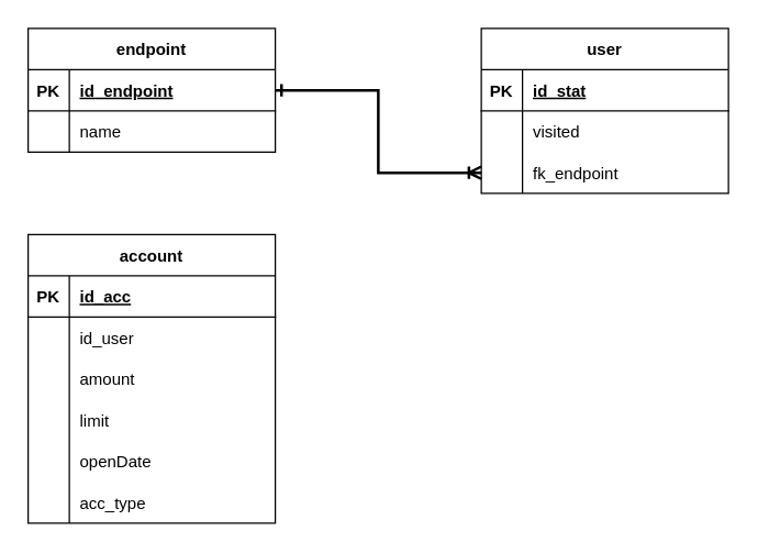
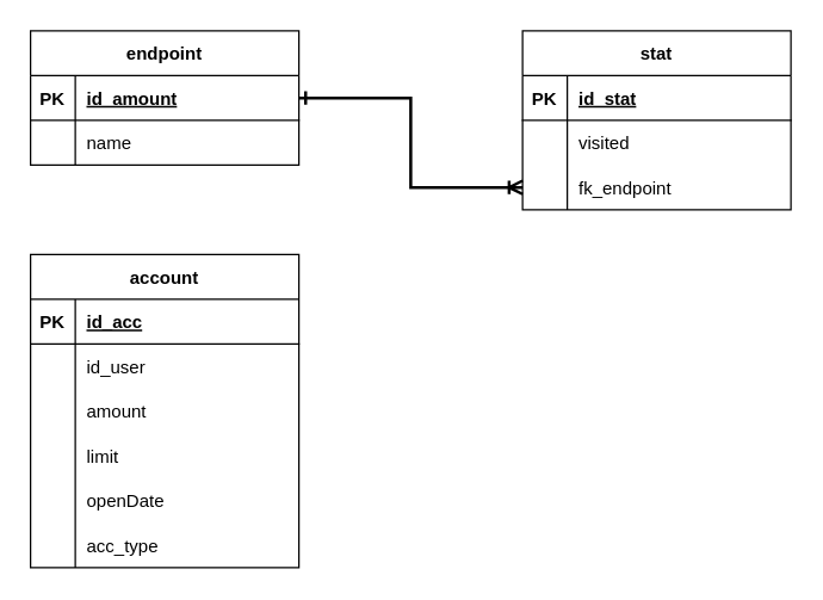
  <mxCell id="0" />
  <mxCell id="1" parent="0" />
  <mxCell id="2" value="endpoint" style="shape=table;startSize=30;container=1;collapsible=1;childLayout=tableLayout;fixedRows=1;rowLines=0;fontStyle=1;align=center;resizeLast=1;" vertex="1" parent="1"><mxGeometry x="20" y="20" width="180" height="90" as="geometry" /></mxCell>
  <mxCell id="3" value="" style="shape=tableRow;horizontal=0;startSize=0;swimlaneHead=0;swimlaneBody=0;fillColor=none;collapsible=0;dropTarget=0;points=[[0,0.5],[1,0.5]];portConstraint=eastwest;top=0;left=0;right=0;bottom=1;" vertex="1" parent="2"><mxGeometry y="30" width="180" height="30" as="geometry" /></mxCell>
  <mxCell id="4" value="PK" style="shape=partialRectangle;connectable=0;fillColor=none;top=0;left=0;bottom=0;right=0;fontStyle=1;overflow=hidden;" vertex="1" parent="3"><mxGeometry width="30" height="30" as="geometry"><mxRectangle width="30" height="30" as="alternateBounds" /></mxGeometry></mxCell>
- <mxCell id="5" value="id_endpoint" style="shape=partialRectangle;connectable=0;fillColor=none;top=0;left=0;bottom=0;right=0;align=left;spacingLeft=6;fontStyle=5;overflow=hidden;" vertex="1" parent="3"><mxGeometry x="30" width="150" height="30" as="geometry"><mxRectangle width="150" height="30" as="alternateBounds" /></mxGeometry></mxCell>
+ <mxCell id="5" value="id_amount" style="shape=partialRectangle;connectable=0;fillColor=none;top=0;left=0;bottom=0;right=0;align=left;spacingLeft=6;fontStyle=5;overflow=hidden;" vertex="1" parent="3"><mxGeometry x="30" width="150" height="30" as="geometry"><mxRectangle width="150" height="30" as="alternateBounds" /></mxGeometry></mxCell>
  <mxCell id="6" value="" style="shape=tableRow;horizontal=0;startSize=0;swimlaneHead=0;swimlaneBody=0;fillColor=none;collapsible=0;dropTarget=0;points=[[0,0.5],[1,0.5]];portConstraint=eastwest;top=0;left=0;right=0;bottom=0;" vertex="1" parent="2"><mxGeometry y="60" width="180" height="30" as="geometry" /></mxCell>
  <mxCell id="7" value="" style="shape=partialRectangle;connectable=0;fillColor=none;top=0;left=0;bottom=0;right=0;editable=1;overflow=hidden;" vertex="1" parent="6"><mxGeometry width="30" height="30" as="geometry"><mxRectangle width="30" height="30" as="alternateBounds" /></mxGeometry></mxCell>
  <mxCell id="8" value="name" style="shape=partialRectangle;connectable=0;fillColor=none;top=0;left=0;bottom=0;right=0;align=left;spacingLeft=6;overflow=hidden;" vertex="1" parent="6"><mxGeometry x="30" width="150" height="30" as="geometry"><mxRectangle width="150" height="30" as="alternateBounds" /></mxGeometry></mxCell>
- <mxCell id="9" value="user" style="shape=table;startSize=30;container=1;collapsible=1;childLayout=tableLayout;fixedRows=1;rowLines=0;fontStyle=1;align=center;resizeLast=1;" vertex="1" parent="1"><mxGeometry x="350" y="20" width="180" height="120" as="geometry" /></mxCell>
+ <mxCell id="9" value="stat" style="shape=table;startSize=30;container=1;collapsible=1;childLayout=tableLayout;fixedRows=1;rowLines=0;fontStyle=1;align=center;resizeLast=1;" vertex="1" parent="1"><mxGeometry x="350" y="20" width="180" height="120" as="geometry" /></mxCell>
  <mxCell id="10" value="" style="shape=tableRow;horizontal=0;startSize=0;swimlaneHead=0;swimlaneBody=0;fillColor=none;collapsible=0;dropTarget=0;points=[[0,0.5],[1,0.5]];portConstraint=eastwest;top=0;left=0;right=0;bottom=1;" vertex="1" parent="9"><mxGeometry y="30" width="180" height="30" as="geometry" /></mxCell>
  <mxCell id="11" value="PK" style="shape=partialRectangle;connectable=0;fillColor=none;top=0;left=0;bottom=0;right=0;fontStyle=1;overflow=hidden;" vertex="1" parent="10"><mxGeometry width="30" height="30" as="geometry"><mxRectangle width="30" height="30" as="alternateBounds" /></mxGeometry></mxCell>
  <mxCell id="12" value="id_stat" style="shape=partialRectangle;connectable=0;fillColor=none;top=0;left=0;bottom=0;right=0;align=left;spacingLeft=6;fontStyle=5;overflow=hidden;" vertex="1" parent="10"><mxGeometry x="30" width="150" height="30" as="geometry"><mxRectangle width="150" height="30" as="alternateBounds" /></mxGeometry></mxCell>
  <mxCell id="13" value="" style="shape=tableRow;horizontal=0;startSize=0;swimlaneHead=0;swimlaneBody=0;fillColor=none;collapsible=0;dropTarget=0;points=[[0,0.5],[1,0.5]];portConstraint=eastwest;top=0;left=0;right=0;bottom=0;" vertex="1" parent="9"><mxGeometry y="60" width="180" height="30" as="geometry" /></mxCell>
  <mxCell id="14" value="" style="shape=partialRectangle;connectable=0;fillColor=none;top=0;left=0;bottom=0;right=0;editable=1;overflow=hidden;" vertex="1" parent="13"><mxGeometry width="30" height="30" as="geometry"><mxRectangle width="30" height="30" as="alternateBounds" /></mxGeometry></mxCell>
  <mxCell id="15" value="visited" style="shape=partialRectangle;connectable=0;fillColor=none;top=0;left=0;bottom=0;right=0;align=left;spacingLeft=6;overflow=hidden;" vertex="1" parent="13"><mxGeometry x="30" width="150" height="30" as="geometry"><mxRectangle width="150" height="30" as="alternateBounds" /></mxGeometry></mxCell>
  <mxCell id="16" value="" style="shape=tableRow;horizontal=0;startSize=0;swimlaneHead=0;swimlaneBody=0;fillColor=none;collapsible=0;dropTarget=0;points=[[0,0.5],[1,0.5]];portConstraint=eastwest;top=0;left=0;right=0;bottom=0;" vertex="1" parent="9"><mxGeometry y="90" width="180" height="30" as="geometry" /></mxCell>
  <mxCell id="17" value="" style="shape=partialRectangle;connectable=0;fillColor=none;top=0;left=0;bottom=0;right=0;editable=1;overflow=hidden;" vertex="1" parent="16"><mxGeometry width="30" height="30" as="geometry"><mxRectangle width="30" height="30" as="alternateBounds" /></mxGeometry></mxCell>
  <mxCell id="18" value="fk_endpoint" style="shape=partialRectangle;connectable=0;fillColor=none;top=0;left=0;bottom=0;right=0;align=left;spacingLeft=6;overflow=hidden;" vertex="1" parent="16"><mxGeometry x="30" width="150" height="30" as="geometry"><mxRectangle width="150" height="30" as="alternateBounds" /></mxGeometry></mxCell>
  <mxCell id="19" style="edgeStyle=orthogonalEdgeStyle;rounded=0;orthogonalLoop=1;jettySize=auto;html=1;entryX=0;entryY=0.5;entryDx=0;entryDy=0;endArrow=ERoneToMany;endFill=0;startArrow=ERone;startFill=0;strokeWidth=2;" edge="1" parent="1" source="3" target="16"><mxGeometry relative="1" as="geometry" /></mxCell>
  <mxCell id="20" value="account" style="shape=table;startSize=30;container=1;collapsible=1;childLayout=tableLayout;fixedRows=1;rowLines=0;fontStyle=1;align=center;resizeLast=1;" vertex="1" parent="1"><mxGeometry x="20" y="170" width="180" height="210" as="geometry" /></mxCell>
  <mxCell id="21" value="" style="shape=tableRow;horizontal=0;startSize=0;swimlaneHead=0;swimlaneBody=0;fillColor=none;collapsible=0;dropTarget=0;points=[[0,0.5],[1,0.5]];portConstraint=eastwest;top=0;left=0;right=0;bottom=1;" vertex="1" parent="20"><mxGeometry y="30" width="180" height="30" as="geometry" /></mxCell>
  <mxCell id="22" value="PK" style="shape=partialRectangle;connectable=0;fillColor=none;top=0;left=0;bottom=0;right=0;fontStyle=1;overflow=hidden;" vertex="1" parent="21"><mxGeometry width="30" height="30" as="geometry"><mxRectangle width="30" height="30" as="alternateBounds" /></mxGeometry></mxCell>
  <mxCell id="23" value="id_acc" style="shape=partialRectangle;connectable=0;fillColor=none;top=0;left=0;bottom=0;right=0;align=left;spacingLeft=6;fontStyle=5;overflow=hidden;" vertex="1" parent="21"><mxGeometry x="30" width="150" height="30" as="geometry"><mxRectangle width="150" height="30" as="alternateBounds" /></mxGeometry></mxCell>
  <mxCell id="24" value="" style="shape=tableRow;horizontal=0;startSize=0;swimlaneHead=0;swimlaneBody=0;fillColor=none;collapsible=0;dropTarget=0;points=[[0,0.5],[1,0.5]];portConstraint=eastwest;top=0;left=0;right=0;bottom=0;" vertex="1" parent="20"><mxGeometry y="60" width="180" height="30" as="geometry" /></mxCell>
  <mxCell id="25" value="" style="shape=partialRectangle;connectable=0;fillColor=none;top=0;left=0;bottom=0;right=0;editable=1;overflow=hidden;" vertex="1" parent="24"><mxGeometry width="30" height="30" as="geometry"><mxRectangle width="30" height="30" as="alternateBounds" /></mxGeometry></mxCell>
  <mxCell id="26" value="id_user" style="shape=partialRectangle;connectable=0;fillColor=none;top=0;left=0;bottom=0;right=0;align=left;spacingLeft=6;overflow=hidden;" vertex="1" parent="24"><mxGeometry x="30" width="150" height="30" as="geometry"><mxRectangle width="150" height="30" as="alternateBounds" /></mxGeometry></mxCell>
  <mxCell id="27" value="" style="shape=tableRow;horizontal=0;startSize=0;swimlaneHead=0;swimlaneBody=0;fillColor=none;collapsible=0;dropTarget=0;points=[[0,0.5],[1,0.5]];portConstraint=eastwest;top=0;left=0;right=0;bottom=0;" vertex="1" parent="20"><mxGeometry y="90" width="180" height="30" as="geometry" /></mxCell>
  <mxCell id="28" value="" style="shape=partialRectangle;connectable=0;fillColor=none;top=0;left=0;bottom=0;right=0;editable=1;overflow=hidden;" vertex="1" parent="27"><mxGeometry width="30" height="30" as="geometry"><mxRectangle width="30" height="30" as="alternateBounds" /></mxGeometry></mxCell>
  <mxCell id="29" value="amount" style="shape=partialRectangle;connectable=0;fillColor=none;top=0;left=0;bottom=0;right=0;align=left;spacingLeft=6;overflow=hidden;" vertex="1" parent="27"><mxGeometry x="30" width="150" height="30" as="geometry"><mxRectangle width="150" height="30" as="alternateBounds" /></mxGeometry></mxCell>
  <mxCell id="30" value="" style="shape=tableRow;horizontal=0;startSize=0;swimlaneHead=0;swimlaneBody=0;fillColor=none;collapsible=0;dropTarget=0;points=[[0,0.5],[1,0.5]];portConstraint=eastwest;top=0;left=0;right=0;bottom=0;" vertex="1" parent="20"><mxGeometry y="120" width="180" height="30" as="geometry" /></mxCell>
  <mxCell id="31" value="" style="shape=partialRectangle;connectable=0;fillColor=none;top=0;left=0;bottom=0;right=0;editable=1;overflow=hidden;" vertex="1" parent="30"><mxGeometry width="30" height="30" as="geometry"><mxRectangle width="30" height="30" as="alternateBounds" /></mxGeometry></mxCell>
  <mxCell id="32" value="limit" style="shape=partialRectangle;connectable=0;fillColor=none;top=0;left=0;bottom=0;right=0;align=left;spacingLeft=6;overflow=hidden;" vertex="1" parent="30"><mxGeometry x="30" width="150" height="30" as="geometry"><mxRectangle width="150" height="30" as="alternateBounds" /></mxGeometry></mxCell>
  <mxCell id="33" value="" style="shape=tableRow;horizontal=0;startSize=0;swimlaneHead=0;swimlaneBody=0;fillColor=none;collapsible=0;dropTarget=0;points=[[0,0.5],[1,0.5]];portConstraint=eastwest;top=0;left=0;right=0;bottom=0;" vertex="1" parent="20"><mxGeometry y="150" width="180" height="30" as="geometry" /></mxCell>
  <mxCell id="34" value="" style="shape=partialRectangle;connectable=0;fillColor=none;top=0;left=0;bottom=0;right=0;editable=1;overflow=hidden;" vertex="1" parent="33"><mxGeometry width="30" height="30" as="geometry"><mxRectangle width="30" height="30" as="alternateBounds" /></mxGeometry></mxCell>
  <mxCell id="35" value="openDate" style="shape=partialRectangle;connectable=0;fillColor=none;top=0;left=0;bottom=0;right=0;align=left;spacingLeft=6;overflow=hidden;" vertex="1" parent="33"><mxGeometry x="30" width="150" height="30" as="geometry"><mxRectangle width="150" height="30" as="alternateBounds" /></mxGeometry></mxCell>
  <mxCell id="36" value="" style="shape=tableRow;horizontal=0;startSize=0;swimlaneHead=0;swimlaneBody=0;fillColor=none;collapsible=0;dropTarget=0;points=[[0,0.5],[1,0.5]];portConstraint=eastwest;top=0;left=0;right=0;bottom=0;" vertex="1" parent="20"><mxGeometry y="180" width="180" height="30" as="geometry" /></mxCell>
  <mxCell id="37" value="" style="shape=partialRectangle;connectable=0;fillColor=none;top=0;left=0;bottom=0;right=0;editable=1;overflow=hidden;" vertex="1" parent="36"><mxGeometry width="30" height="30" as="geometry"><mxRectangle width="30" height="30" as="alternateBounds" /></mxGeometry></mxCell>
  <mxCell id="38" value="acc_type" style="shape=partialRectangle;connectable=0;fillColor=none;top=0;left=0;bottom=0;right=0;align=left;spacingLeft=6;overflow=hidden;" vertex="1" parent="36"><mxGeometry x="30" width="150" height="30" as="geometry"><mxRectangle width="150" height="30" as="alternateBounds" /></mxGeometry></mxCell>
